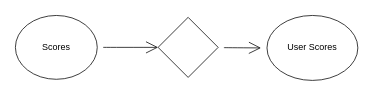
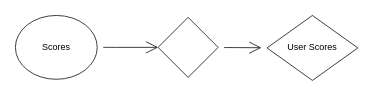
  <mxCell id="0" />
  <mxCell id="1" parent="0" />
  <mxCell id="2" style="edgeStyle=none;curved=1;rounded=0;orthogonalLoop=1;jettySize=auto;html=1;entryX=0;entryY=0.5;entryDx=0;entryDy=0;endArrow=open;startSize=14;endSize=14;sourcePerimeterSpacing=8;targetPerimeterSpacing=8;" parent="1" source="3" target="6" edge="1"><mxGeometry relative="1" as="geometry" /></mxCell>
  <mxCell id="3" value="Scores" style="ellipse;whiteSpace=wrap;html=1;" parent="1" vertex="1"><mxGeometry x="20" y="20" width="109" height="85" as="geometry" /></mxCell>
- <mxCell id="4" value="User Scores&lt;br&gt;" style="ellipse;whiteSpace=wrap;html=1;" parent="1" vertex="1"><mxGeometry x="355" y="20" width="121" height="86.5" as="geometry" /></mxCell>
+ <mxCell id="4" value="User Scores&lt;br&gt;" style="rhombus;whiteSpace=wrap;html=1;" parent="1" vertex="1"><mxGeometry x="355" y="20" width="121" height="86.5" as="geometry" /></mxCell>
  <mxCell id="5" value="" style="edgeStyle=none;curved=1;rounded=0;orthogonalLoop=1;jettySize=auto;html=1;endArrow=open;startSize=14;endSize=14;sourcePerimeterSpacing=8;targetPerimeterSpacing=8;" parent="1" source="6" target="4" edge="1"><mxGeometry relative="1" as="geometry" /></mxCell>
  <mxCell id="6" value="" style="rhombus;whiteSpace=wrap;html=1;" parent="1" vertex="1"><mxGeometry x="210" y="22.5" width="80" height="80" as="geometry" /></mxCell>
